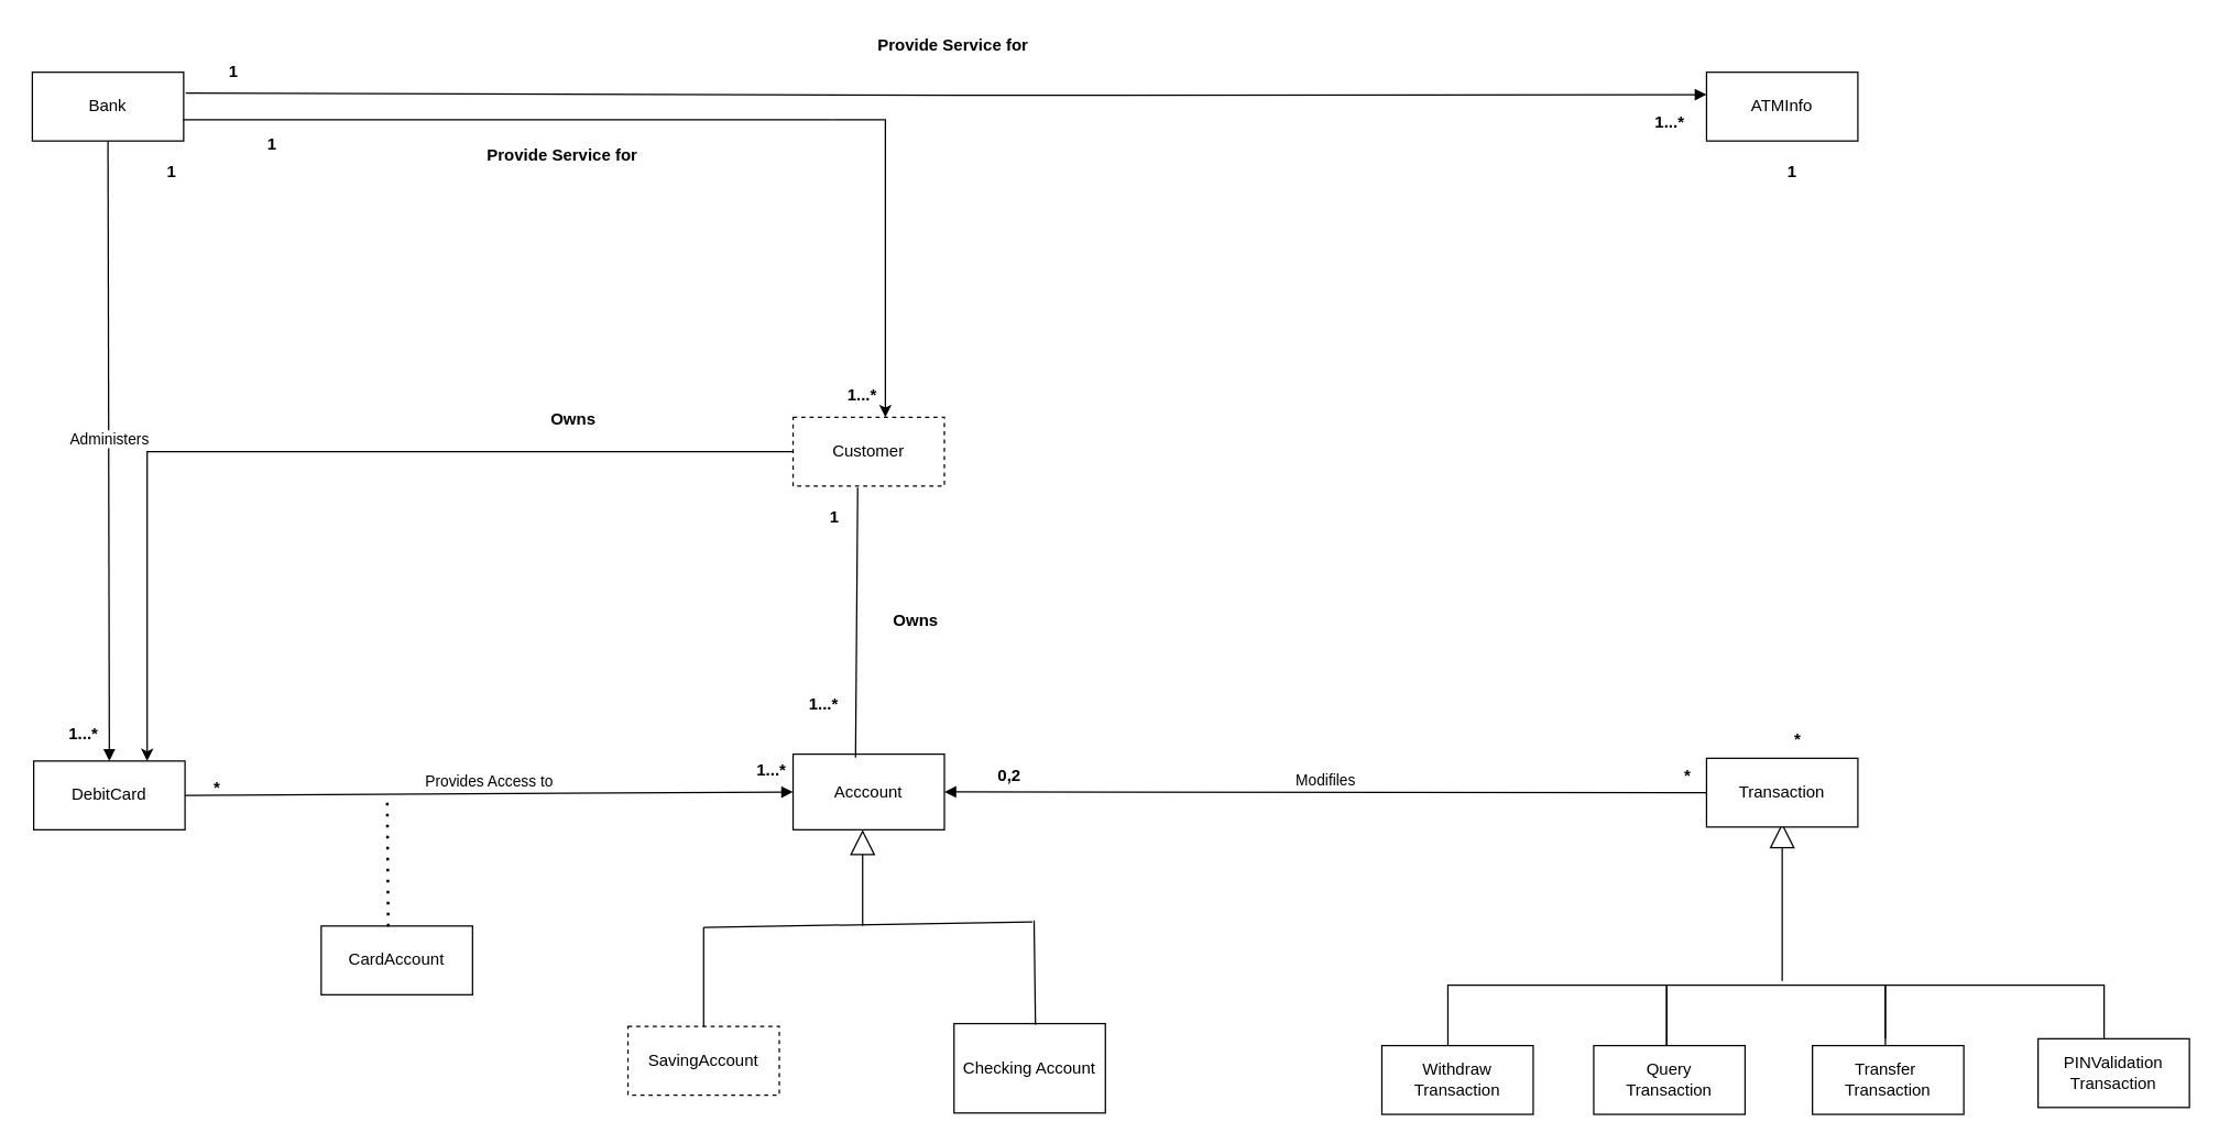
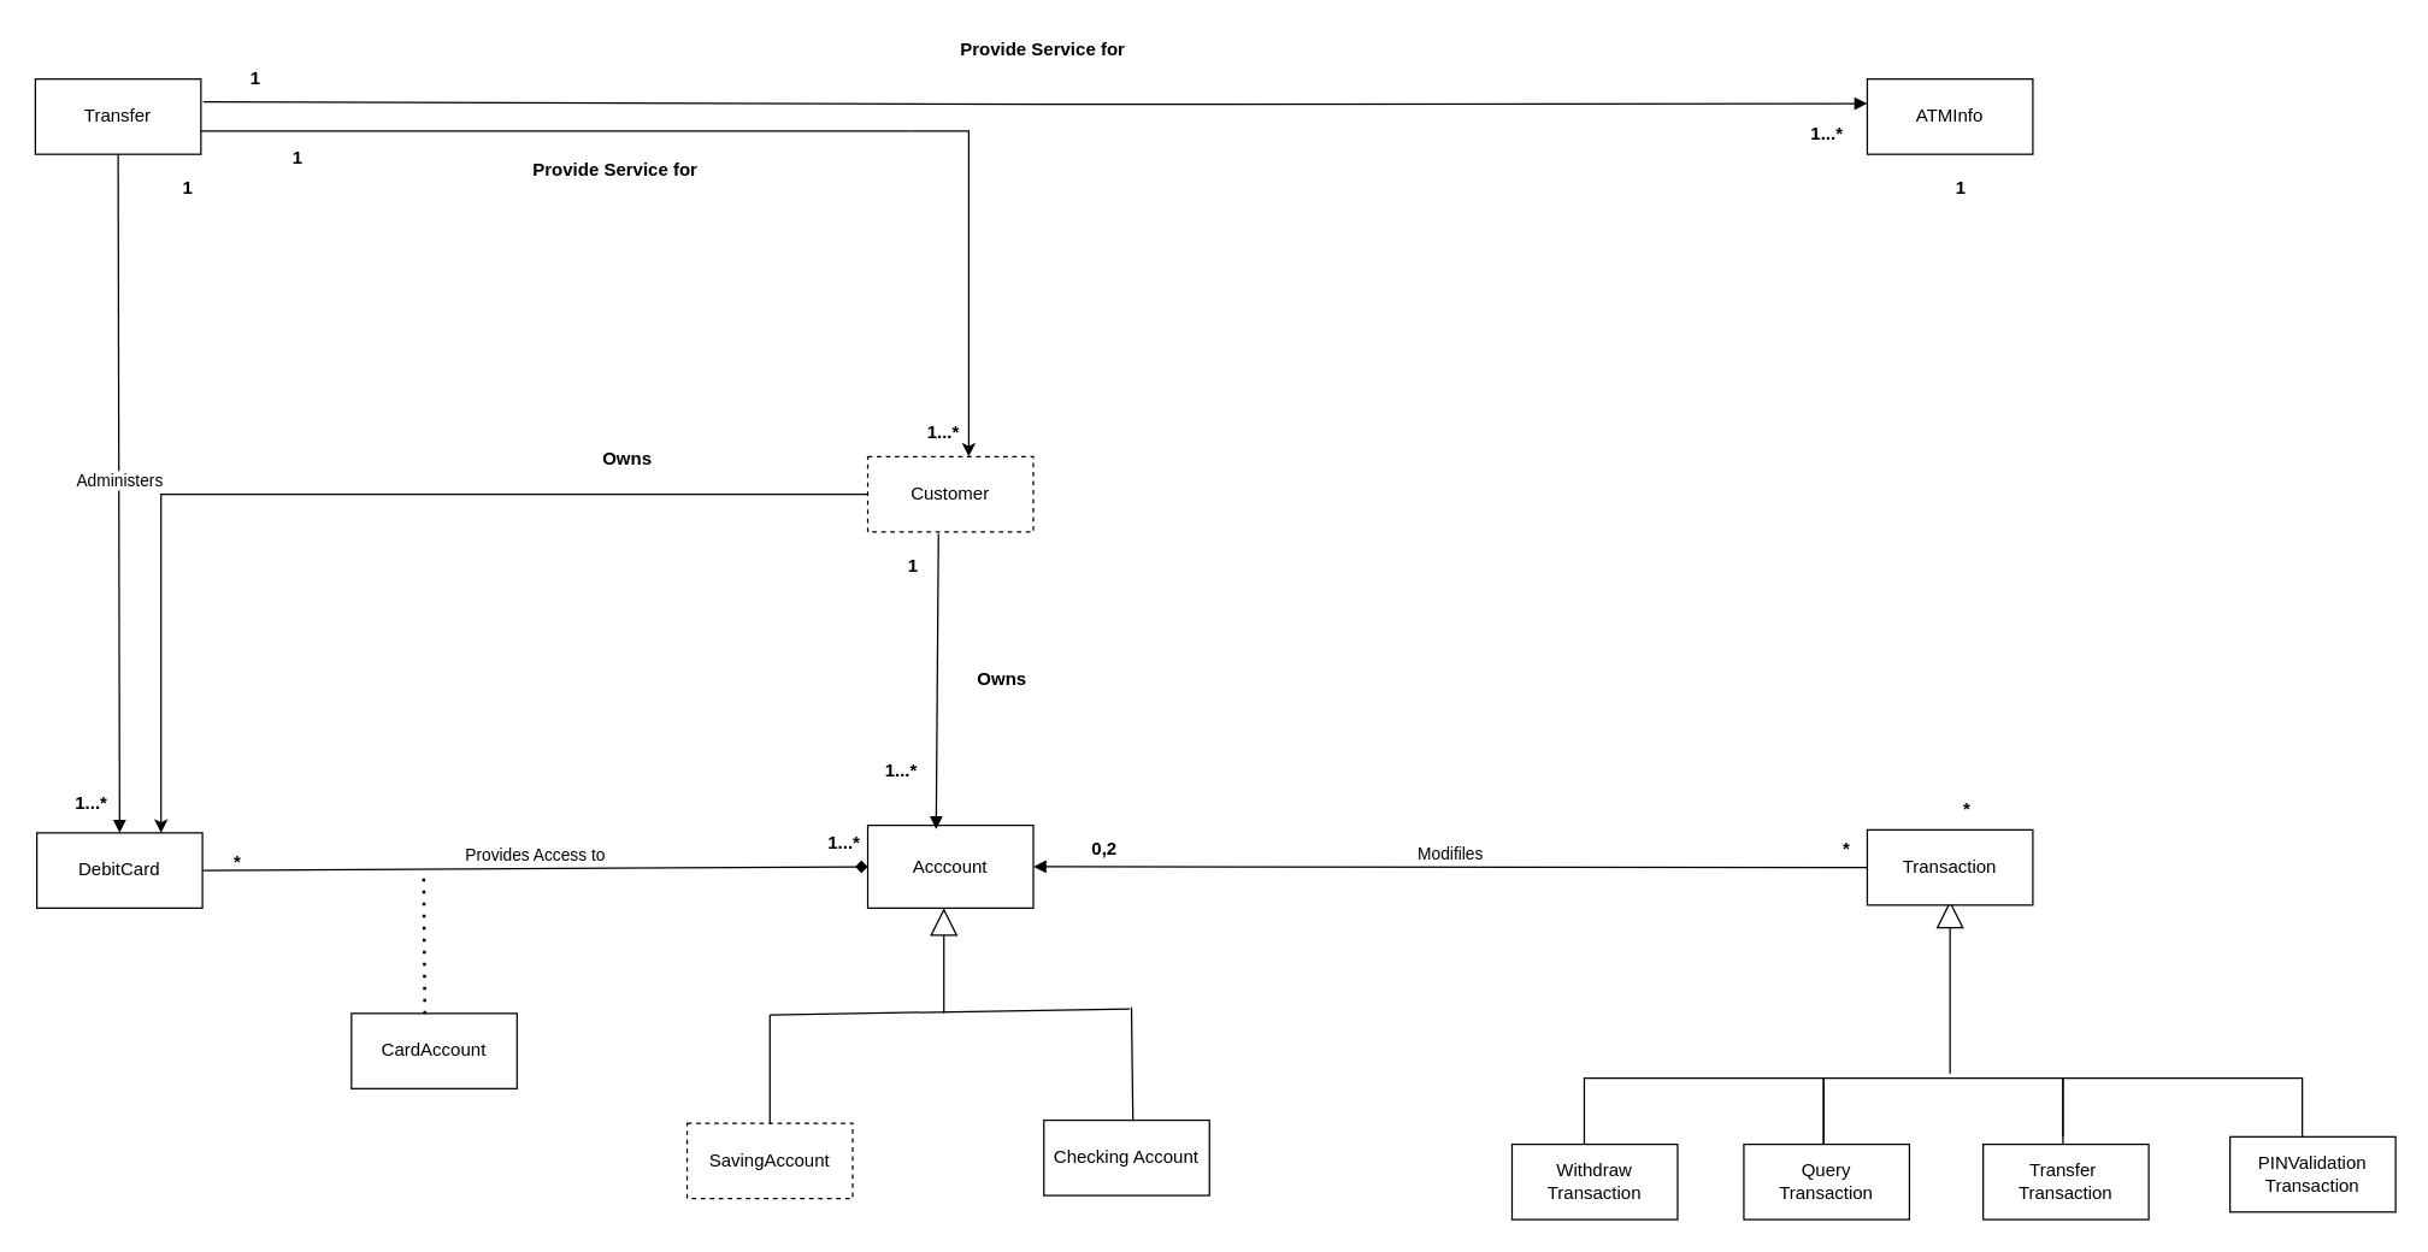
  <mxCell id="0" />
  <mxCell id="1" parent="0" />
  <mxCell id="2" value="PINValidation&lt;br&gt;Transaction" style="html=1;whiteSpace=wrap;" vertex="1" parent="1"><mxGeometry x="1481" y="755" width="110" height="50" as="geometry" /></mxCell>
  <mxCell id="3" value="Withdraw Transaction" style="html=1;whiteSpace=wrap;" vertex="1" parent="1"><mxGeometry x="1004" y="760" width="110" height="50" as="geometry" /></mxCell>
  <mxCell id="4" value="Transfer&amp;nbsp;&lt;br&gt;Transaction" style="html=1;whiteSpace=wrap;" vertex="1" parent="1"><mxGeometry x="1317" y="760" width="110" height="50" as="geometry" /></mxCell>
  <mxCell id="5" value="Query&lt;br&gt;Transaction" style="html=1;whiteSpace=wrap;" vertex="1" parent="1"><mxGeometry x="1158" y="760" width="110" height="50" as="geometry" /></mxCell>
  <mxCell id="6" value="Acccount" style="html=1;whiteSpace=wrap;flipH=0;flipV=1;" vertex="1" parent="1"><mxGeometry x="576" y="548" width="110" height="55" as="geometry" /></mxCell>
- <mxCell id="7" value="Checking Account" style="html=1;whiteSpace=wrap;" vertex="1" parent="1"><mxGeometry x="693" y="744" width="110" height="65" as="geometry" /></mxCell>
+ <mxCell id="7" value="Checking Account" style="html=1;whiteSpace=wrap;" vertex="1" parent="1"><mxGeometry x="693" y="744" width="110" height="50" as="geometry" /></mxCell>
  <mxCell id="8" value="SavingAccount" style="html=1;whiteSpace=wrap;dashed=1;" vertex="1" parent="1"><mxGeometry x="456" y="746" width="110" height="50" as="geometry" /></mxCell>
  <mxCell id="9" value="" style="endArrow=none;html=1;rounded=0;exitX=0.5;exitY=0;exitDx=0;exitDy=0;" edge="1" parent="1" source="8"><mxGeometry width="50" height="50" relative="1" as="geometry"><mxPoint x="514" y="726" as="sourcePoint" /><mxPoint x="511" y="674" as="targetPoint" /></mxGeometry></mxCell>
  <mxCell id="10" value="" style="endArrow=none;html=1;rounded=0;exitX=0.538;exitY=0.01;exitDx=0;exitDy=0;exitPerimeter=0;" edge="1" parent="1" source="7"><mxGeometry width="50" height="50" relative="1" as="geometry"><mxPoint x="763.18" y="745" as="sourcePoint" /><mxPoint x="751.18" y="669" as="targetPoint" /></mxGeometry></mxCell>
  <mxCell id="11" value="" style="endArrow=none;html=1;rounded=0;" edge="1" parent="1"><mxGeometry width="50" height="50" relative="1" as="geometry"><mxPoint x="511" y="674" as="sourcePoint" /><mxPoint x="750" y="670" as="targetPoint" /></mxGeometry></mxCell>
  <mxCell id="12" value="" style="endArrow=block;endSize=16;endFill=0;html=1;rounded=0;" edge="1" parent="1"><mxGeometry width="160" relative="1" as="geometry"><mxPoint x="626.571" y="673" as="sourcePoint" /><mxPoint x="626.571" y="603" as="targetPoint" /></mxGeometry></mxCell>
  <mxCell id="13" value="" style="endArrow=block;endSize=16;endFill=0;html=1;rounded=0;" edge="1" parent="1"><mxGeometry width="160" relative="1" as="geometry"><mxPoint x="1295" y="713" as="sourcePoint" /><mxPoint x="1295" y="598" as="targetPoint" /></mxGeometry></mxCell>
  <mxCell id="14" value="" style="strokeWidth=1;html=1;shape=mxgraph.flowchart.annotation_1;align=left;pointerEvents=1;direction=south;" vertex="1" parent="1"><mxGeometry x="1052" y="716" width="159" height="44" as="geometry" /></mxCell>
  <mxCell id="15" value="" style="strokeWidth=1;html=1;shape=mxgraph.flowchart.annotation_1;align=left;pointerEvents=1;direction=south;" vertex="1" parent="1"><mxGeometry x="1211" y="716" width="159" height="44" as="geometry" /></mxCell>
  <mxCell id="16" value="Transaction" style="html=1;whiteSpace=wrap;" vertex="1" parent="1"><mxGeometry x="1240" y="551" width="110" height="50" as="geometry" /></mxCell>
  <mxCell id="17" value="" style="strokeWidth=1;html=1;shape=mxgraph.flowchart.annotation_1;align=left;pointerEvents=1;direction=south;" vertex="1" parent="1"><mxGeometry x="1370" y="716" width="159" height="39" as="geometry" /></mxCell>
- <mxCell id="18" value="Bank" style="html=1;whiteSpace=wrap;" vertex="1" parent="1"><mxGeometry x="23" y="52" width="110" height="50" as="geometry" /></mxCell>
+ <mxCell id="18" value="Transfer" style="html=1;whiteSpace=wrap;" vertex="1" parent="1"><mxGeometry x="23" y="52" width="110" height="50" as="geometry" /></mxCell>
  <mxCell id="19" value="DebitCard" style="html=1;whiteSpace=wrap;" vertex="1" parent="1"><mxGeometry x="24" y="553" width="110" height="50" as="geometry" /></mxCell>
  <mxCell id="20" value="CardAccount" style="html=1;whiteSpace=wrap;" vertex="1" parent="1"><mxGeometry x="233" y="673" width="110" height="50" as="geometry" /></mxCell>
  <mxCell id="21" value="Customer" style="html=1;whiteSpace=wrap;dashed=1;" vertex="1" parent="1"><mxGeometry x="576" y="303" width="110" height="50" as="geometry" /></mxCell>
  <mxCell id="22" value="ATMInfo" style="html=1;whiteSpace=wrap;" vertex="1" parent="1"><mxGeometry x="1240" y="52" width="110" height="50" as="geometry" /></mxCell>
  <mxCell id="23" value="*" style="text;align=center;fontStyle=1;verticalAlign=middle;spacingLeft=3;spacingRight=3;strokeColor=none;rotatable=0;points=[[0,0.5],[1,0.5]];portConstraint=eastwest;html=1;" vertex="1" parent="1"><mxGeometry x="1265.5" y="525" width="80" height="26" as="geometry" /></mxCell>
  <mxCell id="24" value="1" style="text;align=center;fontStyle=1;verticalAlign=middle;spacingLeft=3;spacingRight=3;strokeColor=none;rotatable=0;points=[[0,0.5],[1,0.5]];portConstraint=eastwest;html=1;" vertex="1" parent="1"><mxGeometry x="1262" y="112" width="80" height="26" as="geometry" /></mxCell>
  <mxCell id="25" value="Modifiles" style="html=1;verticalAlign=bottom;endArrow=block;curved=0;rounded=0;exitX=0;exitY=0.5;exitDx=0;exitDy=0;entryX=1;entryY=0.5;entryDx=0;entryDy=0;" edge="1" parent="1" source="16" target="6"><mxGeometry width="80" relative="1" as="geometry"><mxPoint x="577" y="502" as="sourcePoint" /><mxPoint x="657" y="502" as="targetPoint" /></mxGeometry></mxCell>
  <mxCell id="26" value="*" style="text;align=center;fontStyle=1;verticalAlign=middle;spacingLeft=3;spacingRight=3;strokeColor=none;rotatable=0;points=[[0,0.5],[1,0.5]];portConstraint=eastwest;html=1;" vertex="1" parent="1"><mxGeometry x="1186" y="551" width="80" height="26" as="geometry" /></mxCell>
  <mxCell id="27" value="0,2" style="text;align=center;fontStyle=1;verticalAlign=middle;spacingLeft=3;spacingRight=3;strokeColor=none;rotatable=0;points=[[0,0.5],[1,0.5]];portConstraint=eastwest;html=1;" vertex="1" parent="1"><mxGeometry x="693" y="551" width="80" height="26" as="geometry" /></mxCell>
- <mxCell id="28" value="Provides Access to" style="html=1;verticalAlign=bottom;endArrow=block;curved=0;rounded=0;exitX=1;exitY=0.5;exitDx=0;exitDy=0;entryX=0;entryY=0.5;entryDx=0;entryDy=0;" edge="1" parent="1" source="19" target="6"><mxGeometry width="80" relative="1" as="geometry"><mxPoint x="234" y="571" as="sourcePoint" /><mxPoint x="314" y="571" as="targetPoint" /></mxGeometry></mxCell>
+ <mxCell id="28" value="Provides Access to" style="html=1;verticalAlign=bottom;endArrow=diamond;curved=0;rounded=0;exitX=1;exitY=0.5;exitDx=0;exitDy=0;entryX=0;entryY=0.5;entryDx=0;entryDy=0;" edge="1" parent="1" source="19" target="6"><mxGeometry width="80" relative="1" as="geometry"><mxPoint x="234" y="571" as="sourcePoint" /><mxPoint x="314" y="571" as="targetPoint" /></mxGeometry></mxCell>
  <mxCell id="29" value="*" style="text;align=center;fontStyle=1;verticalAlign=middle;spacingLeft=3;spacingRight=3;strokeColor=none;rotatable=0;points=[[0,0.5],[1,0.5]];portConstraint=eastwest;html=1;" vertex="1" parent="1"><mxGeometry x="117" y="560" width="80" height="26" as="geometry" /></mxCell>
  <mxCell id="30" value="1...*" style="text;align=center;fontStyle=1;verticalAlign=middle;spacingLeft=3;spacingRight=3;strokeColor=none;rotatable=0;points=[[0,0.5],[1,0.5]];portConstraint=eastwest;html=1;" vertex="1" parent="1"><mxGeometry x="520" y="547" width="80" height="26" as="geometry" /></mxCell>
  <mxCell id="31" value="" style="endArrow=none;dashed=1;html=1;dashPattern=1 3;strokeWidth=2;rounded=0;exitX=0.443;exitY=0.007;exitDx=0;exitDy=0;exitPerimeter=0;" edge="1" parent="1" source="20"><mxGeometry width="50" height="50" relative="1" as="geometry"><mxPoint x="399" y="616" as="sourcePoint" /><mxPoint x="281" y="581" as="targetPoint" /></mxGeometry></mxCell>
  <mxCell id="32" value="Administers" style="html=1;verticalAlign=bottom;endArrow=block;curved=0;rounded=0;exitX=0.5;exitY=1;exitDx=0;exitDy=0;entryX=0.5;entryY=0;entryDx=0;entryDy=0;" edge="1" parent="1" source="18" target="19"><mxGeometry width="80" relative="1" as="geometry"><mxPoint x="412" y="388" as="sourcePoint" /><mxPoint x="492" y="388" as="targetPoint" /></mxGeometry></mxCell>
  <mxCell id="33" value="1" style="text;align=center;fontStyle=1;verticalAlign=middle;spacingLeft=3;spacingRight=3;strokeColor=none;rotatable=0;points=[[0,0.5],[1,0.5]];portConstraint=eastwest;html=1;" vertex="1" parent="1"><mxGeometry x="84" y="112" width="80" height="26" as="geometry" /></mxCell>
  <mxCell id="34" value="1...*" style="text;align=center;fontStyle=1;verticalAlign=middle;spacingLeft=3;spacingRight=3;strokeColor=none;rotatable=0;points=[[0,0.5],[1,0.5]];portConstraint=eastwest;html=1;" vertex="1" parent="1"><mxGeometry x="20" y="521" width="80" height="26" as="geometry" /></mxCell>
  <mxCell id="35" style="edgeStyle=orthogonalEdgeStyle;rounded=0;orthogonalLoop=1;jettySize=auto;html=1;exitX=0;exitY=0.5;exitDx=0;exitDy=0;entryX=0.75;entryY=0;entryDx=0;entryDy=0;" edge="1" parent="1" source="21" target="19"><mxGeometry relative="1" as="geometry"><mxPoint x="100" y="544" as="targetPoint" /></mxGeometry></mxCell>
  <mxCell id="36" value="Owns" style="text;align=center;fontStyle=1;verticalAlign=middle;spacingLeft=3;spacingRight=3;strokeColor=none;rotatable=0;points=[[0,0.5],[1,0.5]];portConstraint=eastwest;html=1;" vertex="1" parent="1"><mxGeometry x="376" y="292" width="80" height="26" as="geometry" /></mxCell>
  <mxCell id="37" value="" style="line;strokeWidth=1;fillColor=none;align=left;verticalAlign=middle;spacingTop=-1;spacingLeft=3;spacingRight=3;rotatable=0;labelPosition=right;points=[];portConstraint=eastwest;strokeColor=inherit;" vertex="1" parent="1"><mxGeometry x="133" y="76" width="472" height="21" as="geometry" /></mxCell>
  <mxCell id="38" style="edgeStyle=orthogonalEdgeStyle;rounded=0;orthogonalLoop=1;jettySize=auto;html=1;entryX=0.61;entryY=-0.002;entryDx=0;entryDy=0;entryPerimeter=0;" edge="1" parent="1" source="37" target="21"><mxGeometry relative="1" as="geometry" /></mxCell>
  <mxCell id="39" value="Provide Service for" style="text;align=center;fontStyle=1;verticalAlign=middle;spacingLeft=3;spacingRight=3;strokeColor=none;rotatable=0;points=[[0,0.5],[1,0.5]];portConstraint=eastwest;html=1;" vertex="1" parent="1"><mxGeometry x="368" y="100" width="80" height="26" as="geometry" /></mxCell>
  <mxCell id="40" value="1" style="text;align=center;fontStyle=1;verticalAlign=middle;spacingLeft=3;spacingRight=3;strokeColor=none;rotatable=0;points=[[0,0.5],[1,0.5]];portConstraint=eastwest;html=1;" vertex="1" parent="1"><mxGeometry x="129" y="39" width="80" height="26" as="geometry" /></mxCell>
  <mxCell id="41" value="1...*" style="text;align=center;fontStyle=1;verticalAlign=middle;spacingLeft=3;spacingRight=3;strokeColor=none;rotatable=0;points=[[0,0.5],[1,0.5]];portConstraint=eastwest;html=1;" vertex="1" parent="1"><mxGeometry x="586" y="274" width="80" height="26" as="geometry" /></mxCell>
- <mxCell id="42" value="" style="html=1;verticalAlign=bottom;endArrow=none;curved=0;rounded=0;exitX=0.427;exitY=1.02;exitDx=0;exitDy=0;exitPerimeter=0;entryX=0.413;entryY=0.953;entryDx=0;entryDy=0;entryPerimeter=0;" edge="1" parent="1" source="21" target="6"><mxGeometry width="80" relative="1" as="geometry"><mxPoint x="660" y="567" as="sourcePoint" /><mxPoint x="740" y="567" as="targetPoint" /></mxGeometry></mxCell>
+ <mxCell id="42" value="" style="html=1;verticalAlign=bottom;endArrow=block;curved=0;rounded=0;exitX=0.427;exitY=1.02;exitDx=0;exitDy=0;exitPerimeter=0;entryX=0.413;entryY=0.953;entryDx=0;entryDy=0;entryPerimeter=0;" edge="1" parent="1" source="21" target="6"><mxGeometry width="80" relative="1" as="geometry"><mxPoint x="660" y="567" as="sourcePoint" /><mxPoint x="740" y="567" as="targetPoint" /></mxGeometry></mxCell>
  <mxCell id="43" value="Owns" style="text;align=center;fontStyle=1;verticalAlign=middle;spacingLeft=3;spacingRight=3;strokeColor=none;rotatable=0;points=[[0,0.5],[1,0.5]];portConstraint=eastwest;html=1;" vertex="1" parent="1"><mxGeometry x="625" y="438" width="80" height="26" as="geometry" /></mxCell>
  <mxCell id="44" value="1" style="text;align=center;fontStyle=1;verticalAlign=middle;spacingLeft=3;spacingRight=3;strokeColor=none;rotatable=0;points=[[0,0.5],[1,0.5]];portConstraint=eastwest;html=1;" vertex="1" parent="1"><mxGeometry x="566" y="363" width="80" height="26" as="geometry" /></mxCell>
  <mxCell id="45" value="1...*" style="text;align=center;fontStyle=1;verticalAlign=middle;spacingLeft=3;spacingRight=3;strokeColor=none;rotatable=0;points=[[0,0.5],[1,0.5]];portConstraint=eastwest;html=1;" vertex="1" parent="1"><mxGeometry x="558" y="499" width="80" height="26" as="geometry" /></mxCell>
  <mxCell id="46" value="" style="html=1;verticalAlign=bottom;endArrow=block;curved=0;rounded=0;exitX=0.019;exitY=0.323;exitDx=0;exitDy=0;exitPerimeter=0;entryX=0;entryY=0.25;entryDx=0;entryDy=0;" edge="1" parent="1"><mxGeometry width="80" relative="1" as="geometry"><mxPoint x="134.52" y="67.198" as="sourcePoint" /><mxPoint x="1240" y="68.3" as="targetPoint" /><Array as="points"><mxPoint x="694" y="68.8" /></Array></mxGeometry></mxCell>
  <mxCell id="47" value="Provide Service for" style="text;align=center;fontStyle=1;verticalAlign=middle;spacingLeft=3;spacingRight=3;strokeColor=none;rotatable=0;points=[[0,0.5],[1,0.5]];portConstraint=eastwest;html=1;" vertex="1" parent="1"><mxGeometry x="652" y="20" width="80" height="26" as="geometry" /></mxCell>
  <mxCell id="48" value="1" style="text;align=center;fontStyle=1;verticalAlign=middle;spacingLeft=3;spacingRight=3;strokeColor=none;rotatable=0;points=[[0,0.5],[1,0.5]];portConstraint=eastwest;html=1;" vertex="1" parent="1"><mxGeometry x="157" y="92" width="80" height="26" as="geometry" /></mxCell>
  <mxCell id="49" value="1...*" style="text;align=center;fontStyle=1;verticalAlign=middle;spacingLeft=3;spacingRight=3;strokeColor=none;rotatable=0;points=[[0,0.5],[1,0.5]];portConstraint=eastwest;html=1;" vertex="1" parent="1"><mxGeometry x="1173" y="76" width="80" height="26" as="geometry" /></mxCell>
